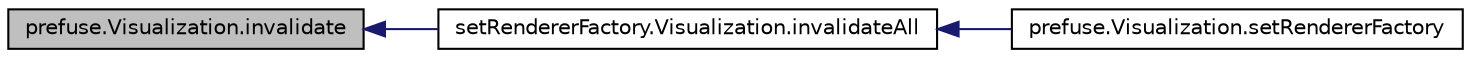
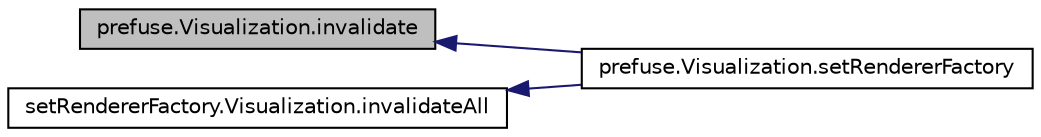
  digraph {
    rankdir=LR
    node [color=black fillcolor=white fontname=Helvetica fontsize=10 shape=record style=filled]
    edge [color=midnightblue dir=back fontname=Helvetica fontsize=10 labelfontname=Helvetica labelfontsize=10 style=solid]
    n1 [fillcolor=grey75 fontcolor=black height=0.2 label="prefuse.Visualization.invalidate" width=0.4]
    n2 [height=0.2 label="setRendererFactory.Visualization.invalidateAll" width=0.4]
    n3 [height=0.2 label="prefuse.Visualization.setRendererFactory" width=0.4]
-   n1 -> n2
+   n1 -> n3
    n2 -> n3
  }
